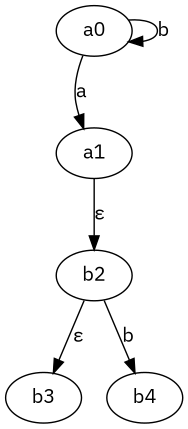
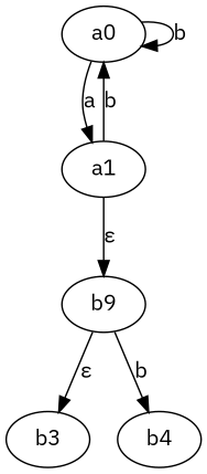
  digraph {
    fontname="IBM Plex Sans"
    node [fontname="IBM Plex Sans"]
    edge [fontname="IBM Plex Sans"]
    a0
    a1
-   b2
+   b2 [label=b9]
    b3
    b4
    a0 -> a0 [label=b]
    a0 -> a1 [label=a]
+   a1 -> a0 [label=b]
    a1 -> b2 [label="ε"]
    b2 -> b3 [label="ε"]
    b2 -> b4 [label=b]
  }
